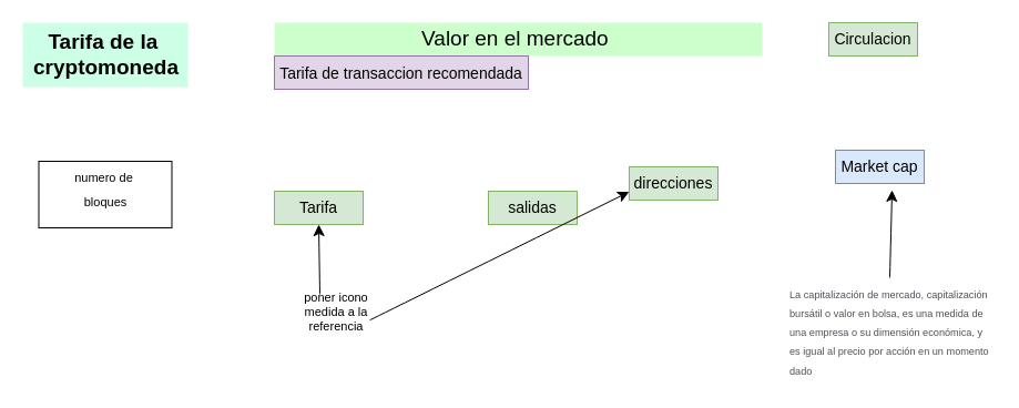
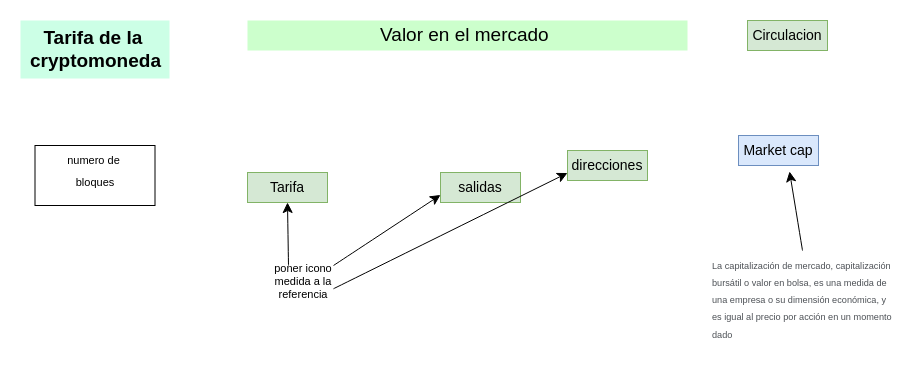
  <mxCell id="0" />
  <mxCell id="1" parent="0" />
  <mxCell id="2" value="&lt;b style=&quot;font-size: 19px;&quot;&gt;Tarifa de la&amp;nbsp;&lt;br&gt;cryptomoneda&lt;/b&gt;" style="text;html=1;align=center;verticalAlign=middle;resizable=0;points=[];autosize=1;strokeColor=none;fillColor=#CCFFE6;fontSize=16;" vertex="1" parent="1"><mxGeometry x="20" y="20" width="149" height="58" as="geometry" /></mxCell>
  <mxCell id="3" value="" style="rounded=0;whiteSpace=wrap;html=1;fontSize=19;" vertex="1" parent="1"><mxGeometry x="34.5" y="145" width="120" height="60" as="geometry" /></mxCell>
  <mxCell id="4" value="&lt;span style=&quot;font-size: 11px;&quot;&gt;numero de&amp;nbsp;&lt;br&gt;bloques&lt;br&gt;&lt;br&gt;&lt;/span&gt;" style="text;html=1;strokeColor=none;fillColor=none;align=center;verticalAlign=middle;whiteSpace=wrap;rounded=0;fontSize=18;" vertex="1" parent="1"><mxGeometry x="41.5" y="165" width="106" height="30" as="geometry" /></mxCell>
  <mxCell id="5" value="Valor en el mercado&amp;nbsp;" style="text;html=1;strokeColor=none;fillColor=#CCFFCC;align=center;verticalAlign=middle;whiteSpace=wrap;rounded=0;fontSize=19;" vertex="1" parent="1"><mxGeometry x="247" y="20" width="440" height="30" as="geometry" /></mxCell>
- <mxCell id="6" value="&lt;font style=&quot;font-size: 14px;&quot;&gt;Tarifa de transaccion recomendada&lt;/font&gt;" style="text;html=1;strokeColor=#9673a6;fillColor=#e1d5e7;align=center;verticalAlign=middle;whiteSpace=wrap;rounded=0;fontSize=19;" vertex="1" parent="1"><mxGeometry x="247" y="50" width="229" height="30" as="geometry" /></mxCell>
  <mxCell id="7" value="Circulacion" style="text;html=1;strokeColor=#82b366;fillColor=#d5e8d4;align=center;verticalAlign=middle;whiteSpace=wrap;rounded=0;fontSize=14;" vertex="1" parent="1"><mxGeometry x="747" y="20" width="80" height="30" as="geometry" /></mxCell>
- <mxCell id="8" value="Market cap" style="text;html=1;strokeColor=#6c8ebf;fillColor=#dae8fc;align=center;verticalAlign=middle;whiteSpace=wrap;rounded=0;fontSize=14;" vertex="1" parent="1"><mxGeometry x="753" y="135" width="80" height="30" as="geometry" /></mxCell>
+ <mxCell id="8" value="Market cap" style="text;html=1;strokeColor=#6c8ebf;fillColor=#dae8fc;align=center;verticalAlign=middle;whiteSpace=wrap;rounded=0;fontSize=14;" vertex="1" parent="1"><mxGeometry x="738" y="135" width="80" height="30" as="geometry" /></mxCell>
  <mxCell id="9" value="&lt;h1 style=&quot;line-height: 40%;&quot;&gt;&lt;span style=&quot;color: rgb(77, 81, 86); font-family: arial, sans-serif; font-weight: 400;&quot;&gt;&lt;font style=&quot;font-size: 11px;&quot;&gt;&lt;sup&gt;La capitalización de mercado, capitalización bursátil o valor en bolsa, es una medida de una empresa o su dimensión económica, y es igual al precio por acción en un momento dado&lt;/sup&gt;&lt;/font&gt;&lt;/span&gt;&lt;br&gt;&lt;/h1&gt;" style="text;html=1;strokeColor=none;fillColor=none;spacing=5;spacingTop=-20;whiteSpace=wrap;overflow=hidden;rounded=0;fontSize=14;" vertex="1" parent="1"><mxGeometry x="707" y="250" width="190" height="96" as="geometry" /></mxCell>
  <mxCell id="10" value="" style="endArrow=classic;html=1;rounded=0;fontSize=11;startSize=8;endSize=8;curved=1;entryX=0.638;entryY=1.2;entryDx=0;entryDy=0;exitX=0.5;exitY=0;exitDx=0;exitDy=0;entryPerimeter=0;" edge="1" parent="1" source="9" target="8"><mxGeometry width="50" height="50" relative="1" as="geometry"><mxPoint x="847" y="299" as="sourcePoint" /><mxPoint x="897" y="249" as="targetPoint" /></mxGeometry></mxCell>
  <mxCell id="11" value="salidas" style="text;html=1;strokeColor=#82b366;fillColor=#d5e8d4;align=center;verticalAlign=middle;whiteSpace=wrap;rounded=0;fontSize=14;" vertex="1" parent="1"><mxGeometry x="440" y="172" width="80" height="30" as="geometry" /></mxCell>
  <mxCell id="12" value="Tarifa" style="text;html=1;strokeColor=#82b366;fillColor=#d5e8d4;align=center;verticalAlign=middle;whiteSpace=wrap;rounded=0;fontSize=14;" vertex="1" parent="1"><mxGeometry x="247" y="172" width="80" height="30" as="geometry" /></mxCell>
  <mxCell id="13" value="direcciones" style="text;html=1;strokeColor=#82b366;fillColor=#d5e8d4;align=center;verticalAlign=middle;whiteSpace=wrap;rounded=0;fontSize=14;" vertex="1" parent="1"><mxGeometry x="567" y="150" width="80" height="30" as="geometry" /></mxCell>
  <mxCell id="14" style="edgeStyle=none;curved=1;rounded=0;orthogonalLoop=1;jettySize=auto;html=1;exitX=0.25;exitY=0;exitDx=0;exitDy=0;fontSize=11;startSize=8;endSize=8;entryX=0.5;entryY=1;entryDx=0;entryDy=0;" edge="1" parent="1" source="17" target="12"><mxGeometry relative="1" as="geometry"><mxPoint x="287" y="274" as="targetPoint" /></mxGeometry></mxCell>
+ <mxCell id="15" style="edgeStyle=none;curved=1;rounded=0;orthogonalLoop=1;jettySize=auto;html=1;exitX=1;exitY=0;exitDx=0;exitDy=0;entryX=0;entryY=0.75;entryDx=0;entryDy=0;fontSize=11;startSize=8;endSize=8;" edge="1" parent="1" source="17" target="11"><mxGeometry relative="1" as="geometry" /></mxCell>
  <mxCell id="16" style="edgeStyle=none;curved=1;rounded=0;orthogonalLoop=1;jettySize=auto;html=1;exitX=1;exitY=0.75;exitDx=0;exitDy=0;entryX=0;entryY=0.75;entryDx=0;entryDy=0;fontSize=11;startSize=8;endSize=8;" edge="1" parent="1" source="17" target="13"><mxGeometry relative="1" as="geometry" /></mxCell>
  <mxCell id="17" value="poner icono&lt;br&gt;medida a la referencia" style="text;html=1;strokeColor=none;fillColor=none;align=center;verticalAlign=middle;whiteSpace=wrap;rounded=0;fontSize=11;" vertex="1" parent="1"><mxGeometry x="273" y="265" width="60" height="31" as="geometry" /></mxCell>
